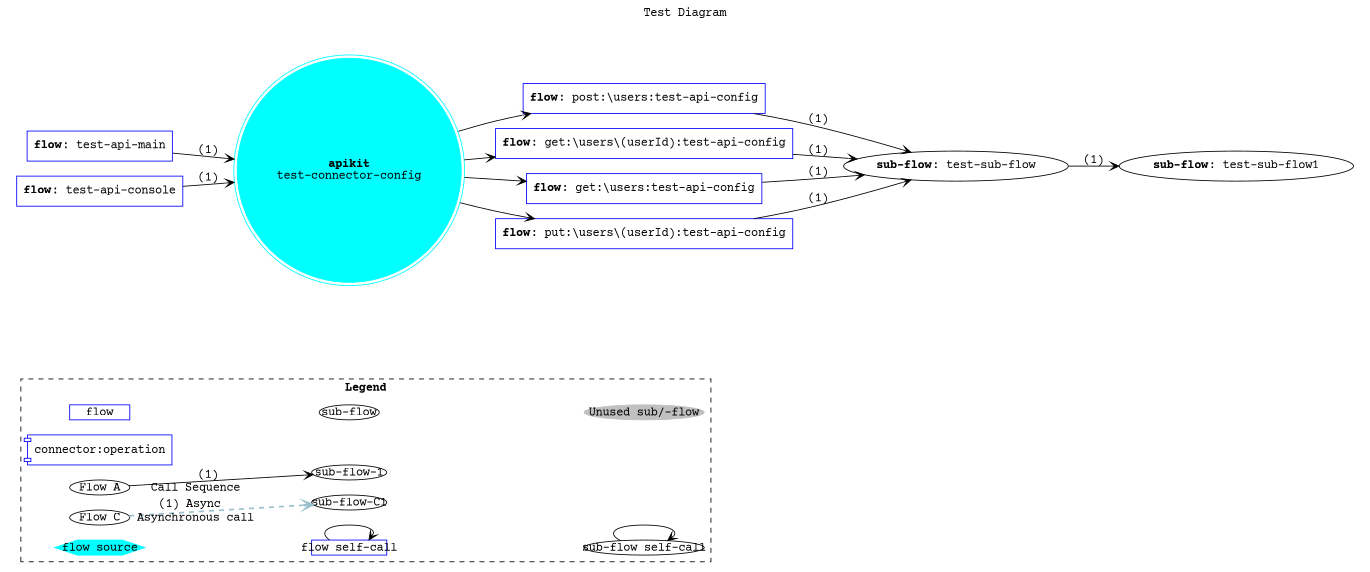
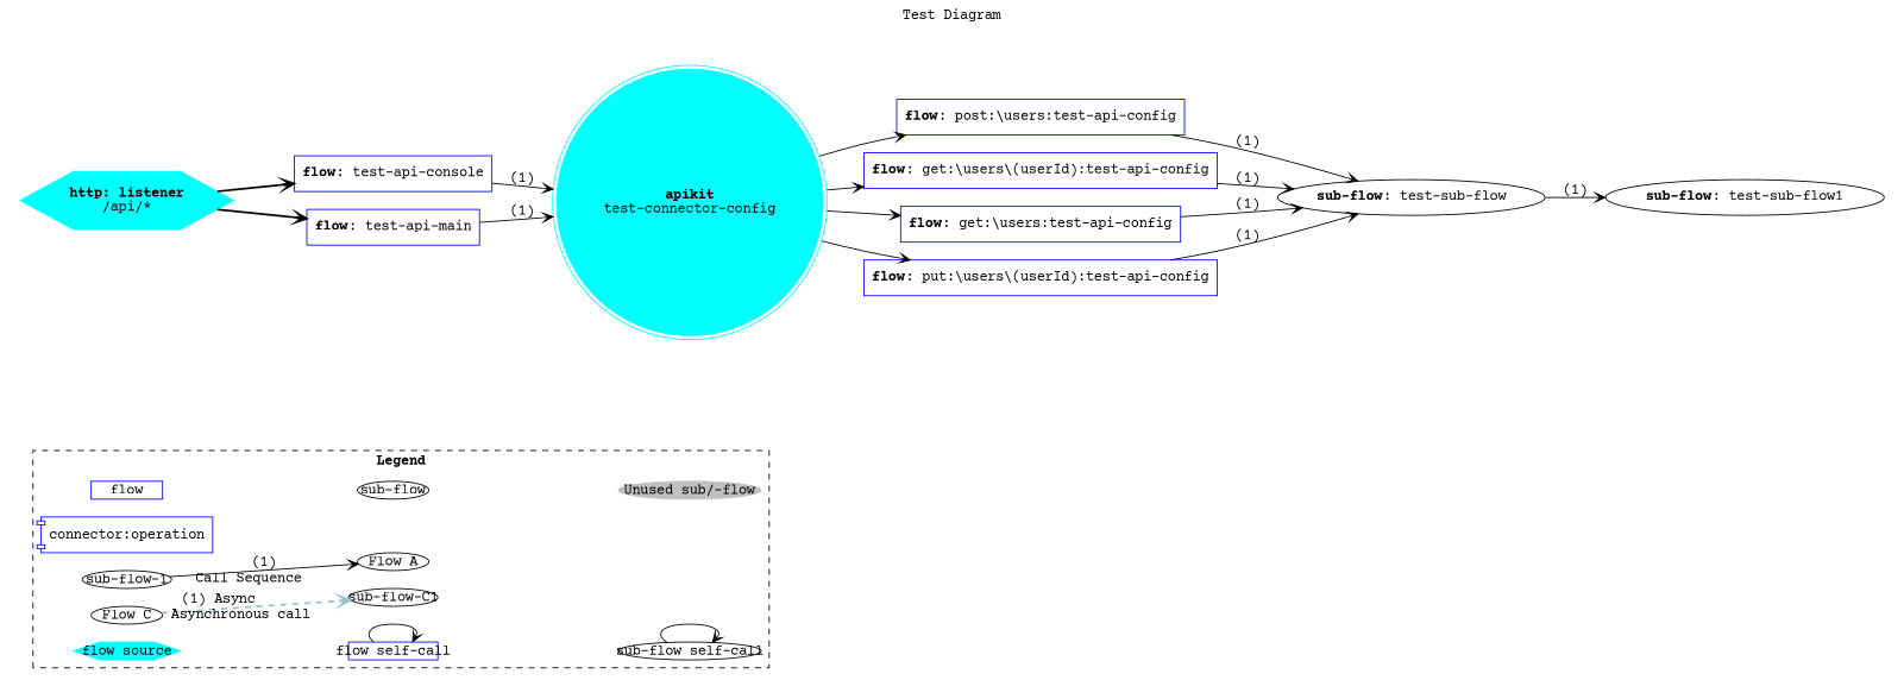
  digraph {
    fontname="Courier Prime"
    label=<Test Diagram<br/>>
    labelloc=t
    rankdir=LR
    splines=spline
    node [color=blue fontname="Courier Prime" shape=rectangle]
    edge [arrowhead=vee dir=forward fontname="Courier Prime" style=solid]
    flow [fixedsize=true height=0.25 width=1.0]
    "sub-flow" [color=black fixedsize=true height=0.25 shape=ellipse width=1.0]
    "Unused sub/-flow" [color=gray fixedsize=true height=0.25 style=filled width=2.0 shape=""]
    "connector:operation" [shape=component]
    "Flow A" [fixedsize=true height=0.25 width=1.0 color="" shape=""]
    "sub-flow-1" [fixedsize=true height=0.25 width=1.25 color="" shape=""]
    "Flow C" [fixedsize=true height=0.25 width=1.0 color="" shape=""]
    "sub-flow-C1" [fixedsize=true height=0.25 width=1.25 color="" shape=""]
    "flow source" [color=cyan fixedsize=true height=0.25 shape=hexagon sourceNode=true style=filled width=1.5]
    "flow self-call" [fixedsize=true height=0.25 width=1.25]
    "sub-flow self-call" [color=black fixedsize=true height=0.25 shape=ellipse width=2.0]
    "" [height=1.0 shape=none width=2.0 color=""]
+   n13 [color=cyan label=<<b>http: listener</b><br/>/api/*<br/>> shape=hexagon sourceNode=true style=filled]
    n14 [label=<<b>flow</b>: test-api-main>]
    n15 [label=<<b>flow</b>: test-api-console>]
    n16 [color=cyan label=<<b>apikit</b><br/>test-connector-config<br/>> shape=doublecircle style=filled]
    n17 [label=<<b>flow</b>: put:\users\(userId):test-api-config>]
    n18 [label=<<b>flow</b>: get:\users:test-api-config>]
    n19 [label=<<b>flow</b>: get:\users\(userId):test-api-config>]
    n20 [label=<<b>flow</b>: post:\users:test-api-config>]
    n21 [color=black label=<<b>sub-flow</b>: test-sub-flow> shape=ellipse]
    n22 [color=black label=<<b>sub-flow</b>: test-sub-flow1> shape=ellipse]
    subgraph cluster_1 {
      label=<<b>Legend</b>>
      style=dashed
      flow
      "sub-flow"
      "Unused sub/-flow"
      "connector:operation"
      "Flow A"
      "sub-flow-1"
      "Flow C"
      "sub-flow-C1"
      "flow source"
      "flow self-call"
      "sub-flow self-call"
    }
    subgraph cluster_2 {
      label=""
      style=invis
      ""
    }
    subgraph cluster_3 {
      label=<Application graph<br/>>
      style=invis
+     n13
      n14
      n15
      n16
      n17
      n18
      n19
      n20
      n21
      n22
    }
    flow -> "sub-flow" [style=invis]
    "sub-flow" -> "Unused sub/-flow" [style=invis]
-   "Flow A" -> "sub-flow-1" [label="(1)" labelangle=-5.0 labeldistance=8.0 taillabel="Call Sequence\n"]
+   "sub-flow-1" -> "Flow A" [label="(1)" labelangle=-5.0 labeldistance=8.0 taillabel="Call Sequence\n"]
    "Flow C" -> "sub-flow-C1" [color=lightblue3 labelangle=-5.0 labeldistance=8.0 style="dashed,bold" taillabel="Asynchronous call\n" xlabel="(1) Async"]
    "flow source" -> "flow self-call" [style=invis]
    "flow self-call" -> "flow self-call" [style=""]
    "flow self-call" -> "sub-flow self-call" [style=invis]
    "sub-flow self-call" -> "sub-flow self-call" [style=""]
+   n13 -> n14 [style=bold]
+   n13 -> n15 [style=bold]
    n14 -> n16 [label="(1)"]
    n15 -> n16 [label="(1)"]
    n16 -> n17
    n16 -> n18
    n16 -> n19
    n16 -> n20
    n17 -> n21 [label="(1)"]
    n18 -> n21 [label="(1)"]
    n19 -> n21 [label="(1)"]
    n20 -> n21 [label="(1)"]
    n21 -> n22 [label="(1)"]
  }
